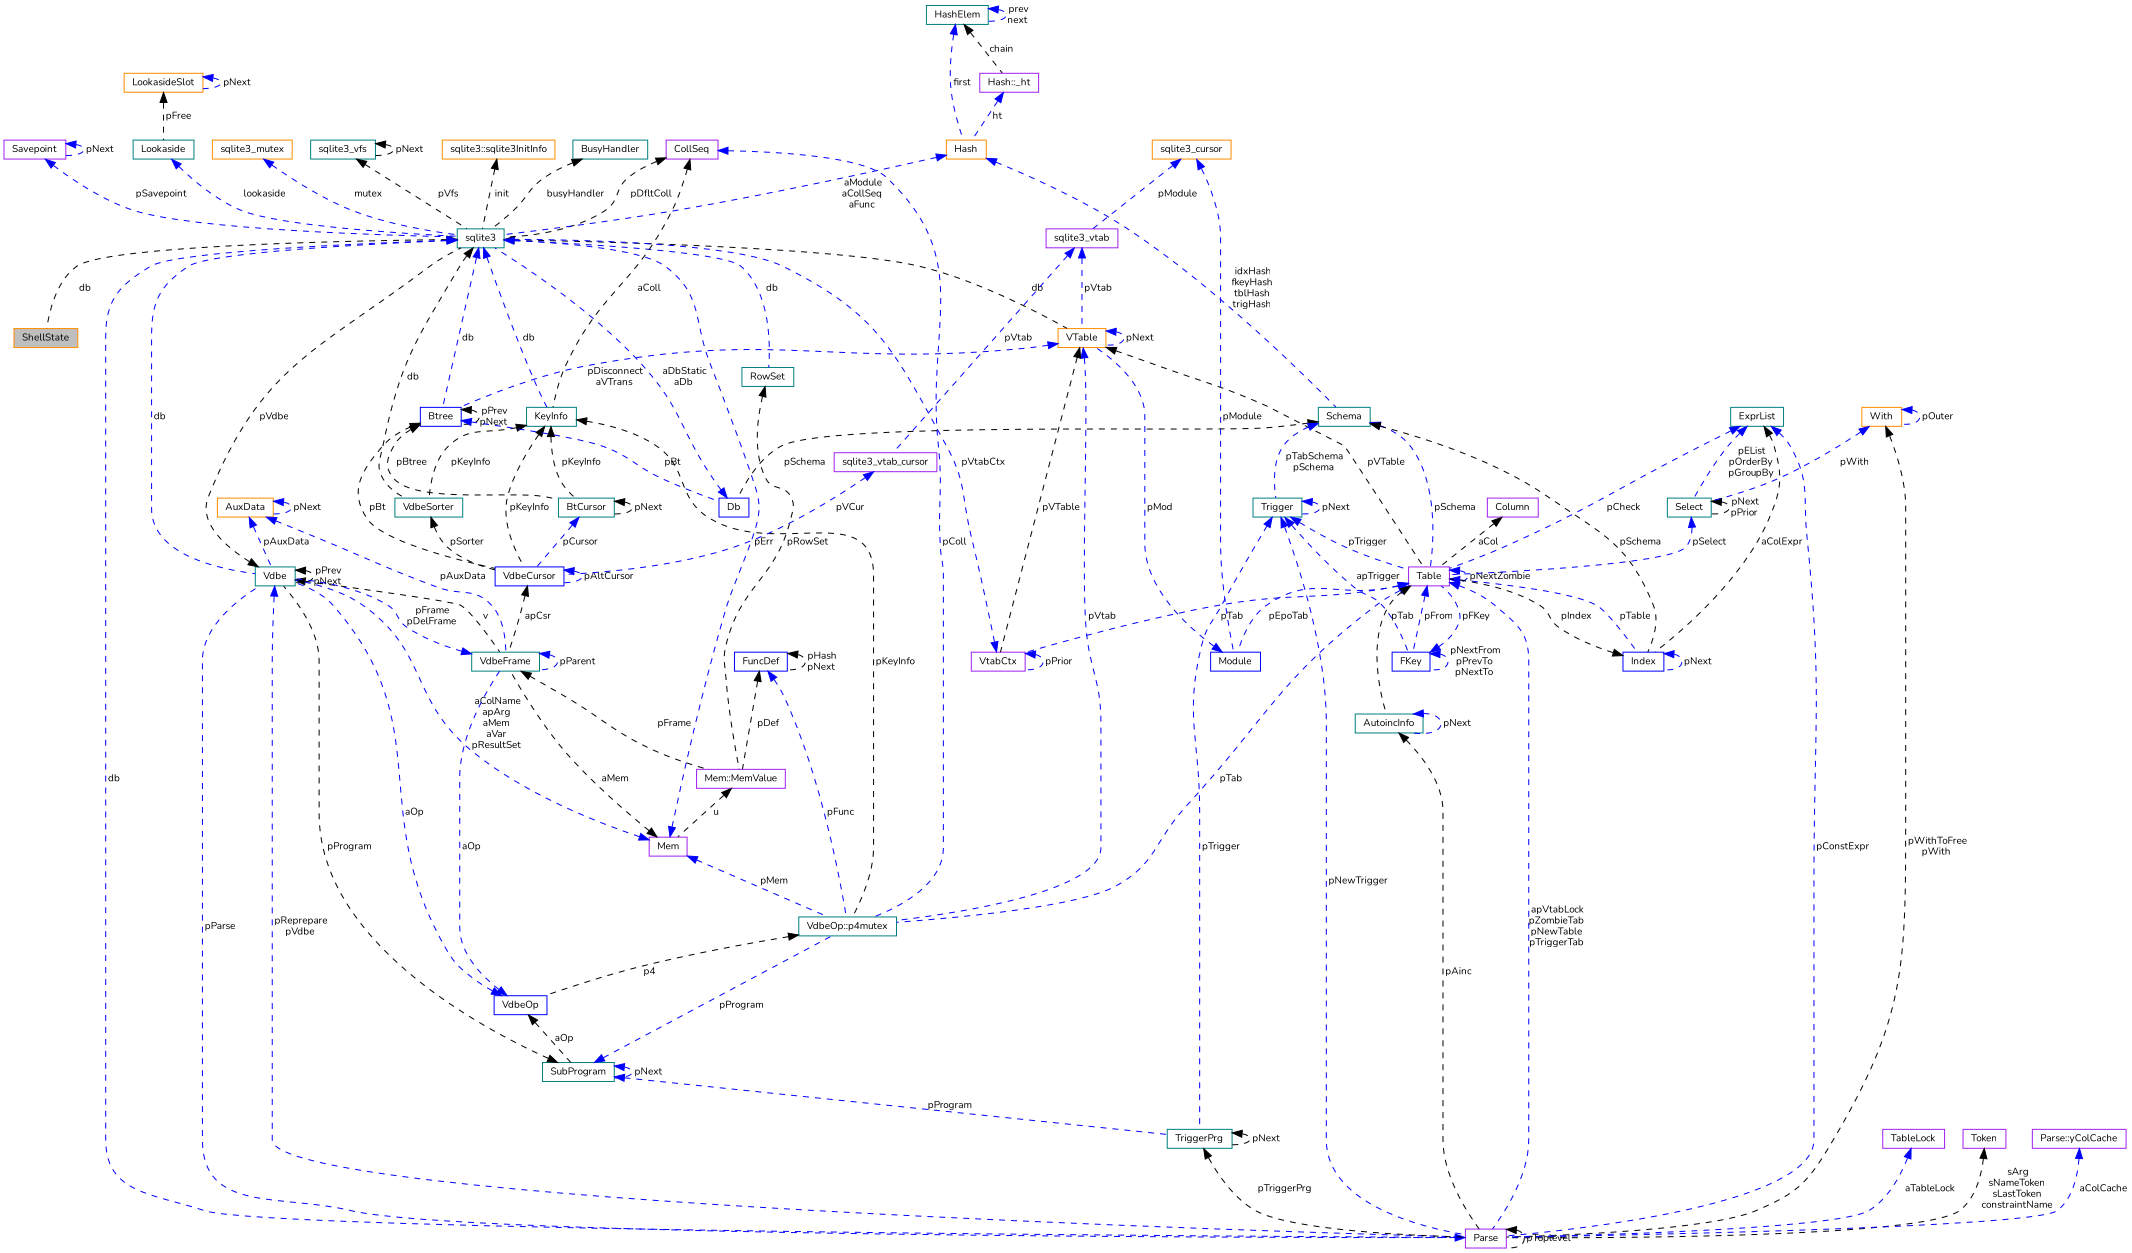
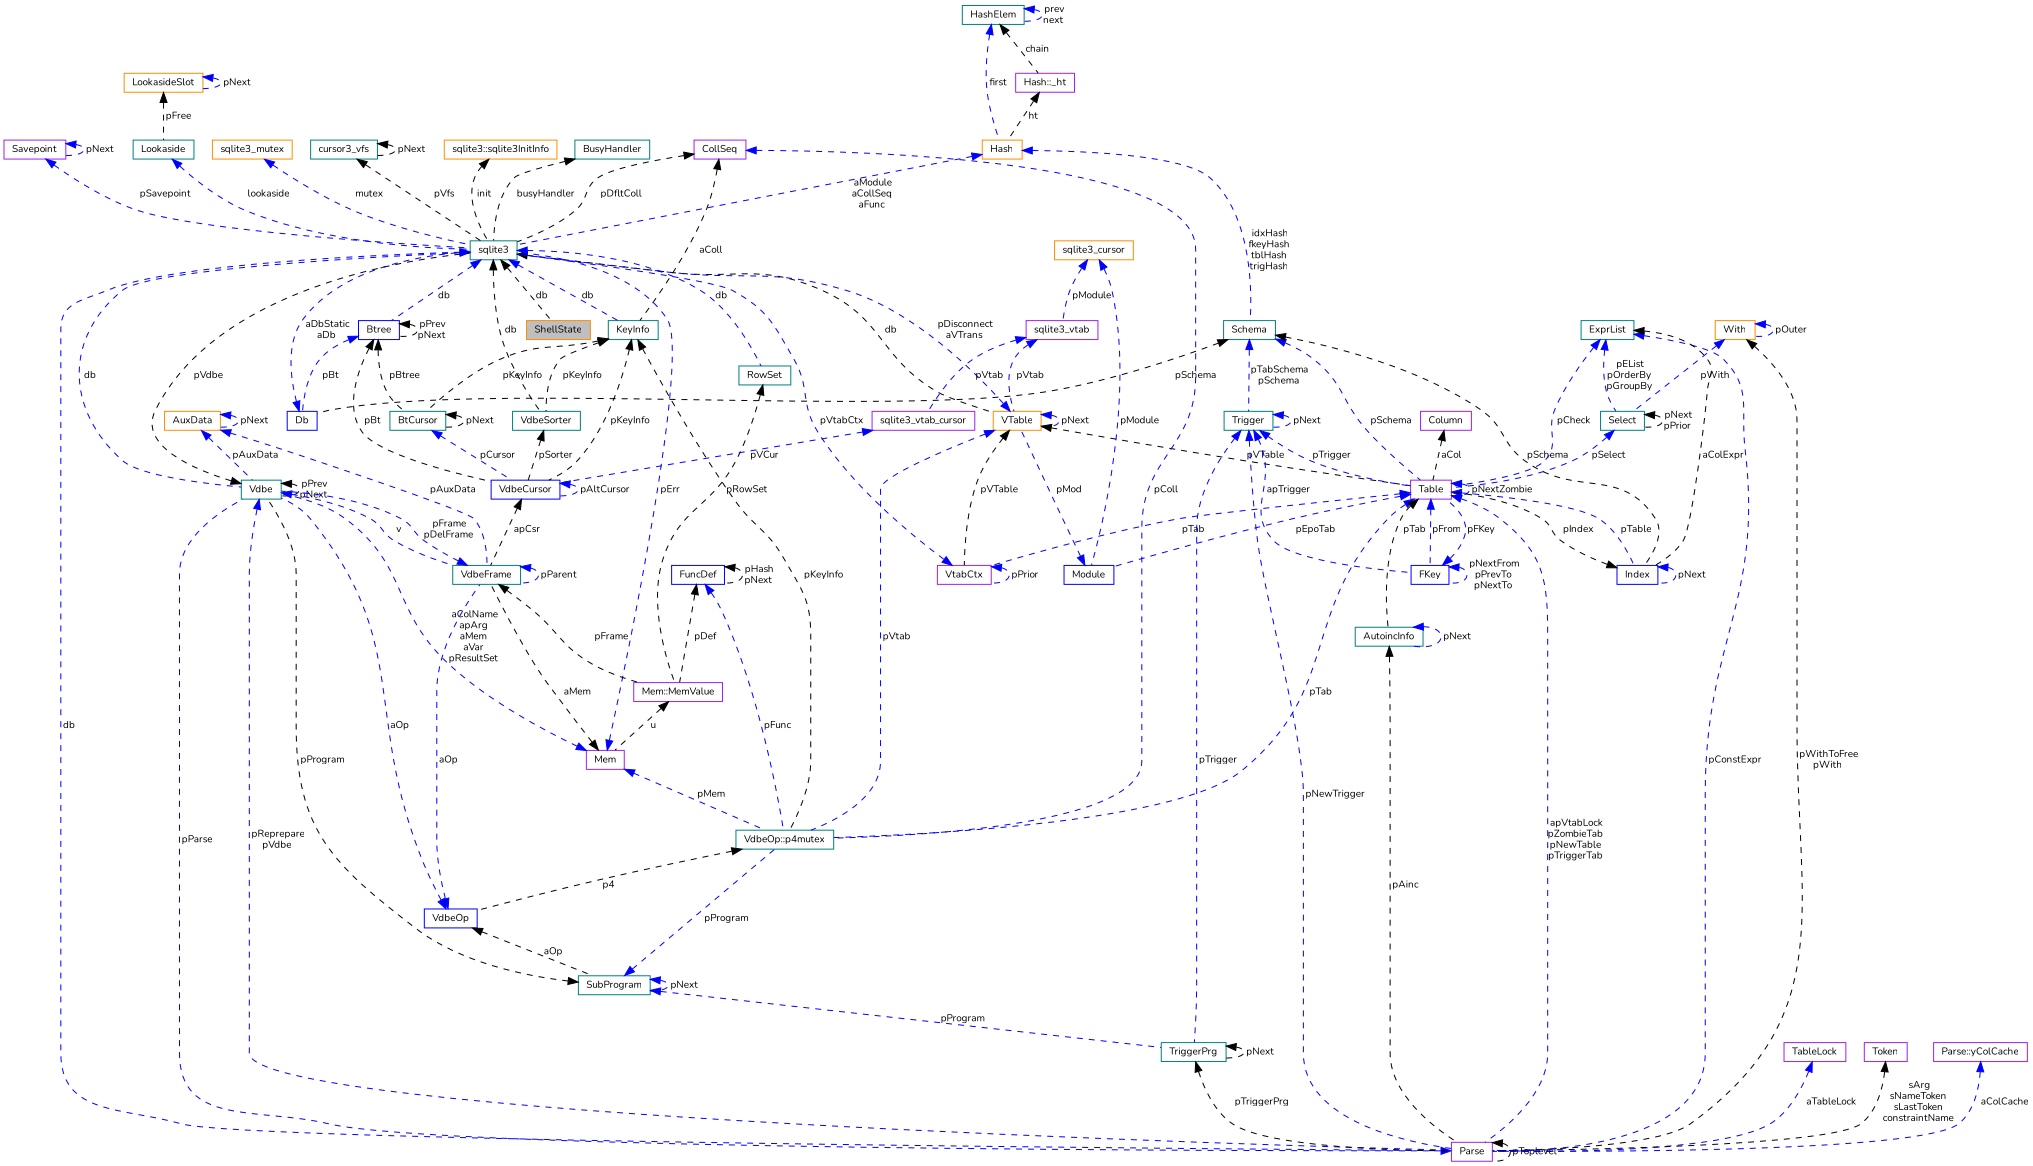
  digraph {
    fontname=Nunito
    node [color=teal fillcolor=white fontname=Nunito fontsize=10 shape=record style=filled]
    edge [color=blue dir=back fontname=Nunito fontsize=10 labelfontname=Helvetica labelfontsize=10 style=dashed]
    n1 [color=darkorange fillcolor=grey75 fontcolor=black height=0.2 label=ShellState width=0.4]
    n2 [height=0.2 label=sqlite3 width=0.4]
    n3 [height=0.2 label=Vdbe width=0.4]
    n4 [color=darkorange height=0.2 label=VTable width=0.4]
    n5 [height=0.2 label=KeyInfo width=0.4]
    n6 [color=blue height=0.2 label=Btree width=0.4]
    n7 [height=0.2 label=VdbeSorter width=0.4]
    n8 [color=purple height=0.2 label=Parse width=0.4]
    n9 [height=0.2 label=RowSet width=0.4]
    n10 [color=purple height=0.2 label=Mem width=0.4]
    n11 [height=0.2 label=VdbeFrame width=0.4]
    n12 [height=0.2 label="VdbeOp::p4mutex" width=0.4]
    n13 [color=purple height=0.2 label=Table width=0.4]
    n14 [color=purple height=0.2 label=VtabCtx width=0.4]
    n15 [color=blue height=0.2 label=VdbeCursor width=0.4]
    n16 [height=0.2 label=BtCursor width=0.4]
    n17 [color=blue height=0.2 label=Db width=0.4]
    n18 [color=purple height=0.2 label="Mem::MemValue" width=0.4]
    n19 [color=blue height=0.2 label=VdbeOp width=0.4]
    n20 [color=darkorange height=0.2 label=AuxData width=0.4]
    n21 [height=0.2 label=SubProgram width=0.4]
    n22 [height=0.2 label=TriggerPrg width=0.4]
    n23 [color=purple height=0.2 label=CollSeq width=0.4]
    n24 [color=blue height=0.2 label=Module width=0.4]
    n25 [color=blue height=0.2 label=FKey width=0.4]
    n26 [color=blue height=0.2 label=Index width=0.4]
    n27 [height=0.2 label=AutoincInfo width=0.4]
    n28 [color=darkorange height=0.2 label=sqlite3_cursor width=0.4]
    n29 [color=purple height=0.2 label=sqlite3_vtab width=0.4]
    n30 [color=purple height=0.2 label=sqlite3_vtab_cursor width=0.4]
    n31 [height=0.2 label=Schema width=0.4]
    n32 [height=0.2 label=Trigger width=0.4]
    n33 [color=darkorange height=0.2 label=Hash width=0.4]
    n34 [color=purple height=0.2 label="Hash::_ht" width=0.4]
    n35 [height=0.2 label=HashElem width=0.4]
    n36 [color=purple height=0.2 label=Column width=0.4]
    n37 [height=0.2 label=Select width=0.4]
    n38 [color=darkorange height=0.2 label=With width=0.4]
    n39 [height=0.2 label=ExprList width=0.4]
    n40 [color=blue height=0.2 label=FuncDef width=0.4]
    n41 [color=purple height=0.2 label=TableLock width=0.4]
    n42 [color=purple height=0.2 label=Token width=0.4]
    n43 [color=purple height=0.2 label="Parse::yColCache" width=0.4]
    n44 [color=purple height=0.2 label=Savepoint width=0.4]
    n45 [height=0.2 label=Lookaside width=0.4]
    n46 [color=darkorange height=0.2 label=LookasideSlot width=0.4]
    n47 [color=darkorange height=0.2 label=sqlite3_mutex width=0.4]
-   n48 [height=0.2 label=sqlite3_vfs width=0.4]
+   n48 [height=0.2 label=cursor3_vfs width=0.4]
    n49 [color=darkorange height=0.2 label="sqlite3::sqlite3InitInfo" width=0.4]
    n50 [height=0.2 label=BusyHandler width=0.4]
    n2 -> n1 [color=black label=" db"]
    n2 -> n3 [label=" db"]
    n2 -> n4 [color=black label=" db"]
    n2 -> n5 [label=" db"]
    n2 -> n6 [label=" db"]
    n2 -> n7 [color=black label=" db"]
    n2 -> n8 [label=" db"]
    n2 -> n9 [label=" db"]
    n3 -> n2 [color=black label=" pVdbe"]
    n3 -> n3 [color=black label=" pPrev\npNext"]
    n3 -> n8 [label=" pReprepare\npVdbe"]
-   n3 -> n11 [color=black label=" v"]
-   n4 -> n6 [label=" pDisconnect\naVTrans"]
+   n3 -> n11 [label=" v"]
+   n4 -> n2 [label=" pDisconnect\naVTrans"]
    n4 -> n4 [label=" pNext"]
    n4 -> n12 [label=" pVtab"]
    n4 -> n13 [color=black label=" pVTable"]
    n4 -> n14 [color=black label=" pVTable"]
    n5 -> n7 [color=black label=" pKeyInfo"]
    n5 -> n12 [color=black label=" pKeyInfo"]
    n5 -> n15 [color=black label=" pKeyInfo"]
    n5 -> n16 [color=black label=" pKeyInfo"]
    n6 -> n6 [color=black label=" pPrev\npNext"]
    n6 -> n15 [color=black label=" pBt"]
    n6 -> n16 [color=black label=" pBtree"]
    n6 -> n17 [label=" pBt"]
    n7 -> n15 [color=black label=" pSorter"]
    n8 -> n3 [label=" pParse"]
    n8 -> n8 [color=black label=" pToplevel"]
    n9 -> n18 [color=black label=" pRowSet"]
    n10 -> n2 [label=" pErr"]
    n10 -> n3 [label=" aColName\napArg\naMem\naVar\npResultSet"]
    n10 -> n11 [color=black label=" aMem"]
    n10 -> n12 [label=" pMem"]
    n11 -> n3 [label=" pFrame\npDelFrame"]
    n11 -> n11 [label=" pParent"]
    n11 -> n18 [color=black label=" pFrame"]
    n12 -> n19 [color=black label=" p4"]
    n13 -> n8 [label=" apVtabLock\npZombieTab\npNewTable\npTriggerTab"]
    n13 -> n12 [label=" pTab"]
    n13 -> n13 [label=" pNextZombie"]
    n13 -> n14 [label=" pTab"]
    n13 -> n24 [label=" pEpoTab"]
    n13 -> n25 [label=" pFrom"]
    n13 -> n26 [label=" pTable"]
    n13 -> n27 [color=black label=" pTab"]
    n14 -> n2 [label=" pVtabCtx"]
    n14 -> n14 [label=" pPrior"]
    n15 -> n11 [color=black label=" apCsr"]
    n15 -> n15 [label=" pAltCursor"]
    n16 -> n15 [label=" pCursor"]
    n16 -> n16 [color=black label=" pNext"]
    n17 -> n2 [label=" aDbStatic\naDb"]
    n18 -> n10 [color=black label=" u"]
    n19 -> n3 [label=" aOp"]
    n19 -> n11 [label=" aOp"]
    n19 -> n21 [color=black label=" aOp"]
    n20 -> n3 [label=" pAuxData"]
    n20 -> n11 [label=" pAuxData"]
    n20 -> n20 [label=" pNext"]
    n21 -> n3 [color=black label=" pProgram"]
    n21 -> n12 [label=" pProgram"]
    n21 -> n21 [label=" pNext"]
    n21 -> n22 [label=" pProgram"]
    n22 -> n8 [color=black label=" pTriggerPrg"]
    n22 -> n22 [color=black label=" pNext"]
    n23 -> n2 [color=black label=" pDfltColl"]
    n23 -> n5 [color=black label=" aColl"]
    n23 -> n12 [label=" pColl"]
    n24 -> n4 [label=" pMod"]
    n25 -> n13 [label=" pFKey"]
    n25 -> n25 [label=" pNextFrom\npPrevTo\npNextTo"]
    n26 -> n13 [color=black label=" pIndex"]
    n26 -> n26 [label=" pNext"]
    n27 -> n8 [color=black label=" pAinc"]
    n27 -> n27 [label=" pNext"]
    n28 -> n24 [label=" pModule"]
    n28 -> n29 [label=" pModule"]
    n29 -> n4 [label=" pVtab"]
    n29 -> n30 [label=" pVtab"]
    n30 -> n15 [label=" pVCur"]
    n31 -> n13 [label=" pSchema"]
    n31 -> n17 [color=black label=" pSchema"]
    n31 -> n26 [color=black label=" pSchema"]
    n31 -> n32 [label=" pTabSchema\npSchema"]
    n32 -> n8 [label=" pNewTrigger"]
    n32 -> n13 [label=" pTrigger"]
    n32 -> n22 [label=" pTrigger"]
    n32 -> n25 [label=" apTrigger"]
    n32 -> n32 [label=" pNext"]
    n33 -> n2 [label=" aModule\naCollSeq\naFunc"]
    n33 -> n31 [label=" idxHash\nfkeyHash\ntblHash\ntrigHash"]
-   n34 -> n33 [label=" ht"]
+   n34 -> n33 [color=black label=" ht"]
    n35 -> n33 [label=" first"]
    n35 -> n34 [color=black label=" chain"]
    n35 -> n35 [label=" prev\nnext"]
    n36 -> n13 [color=black label=" aCol"]
    n37 -> n13 [label=" pSelect"]
    n37 -> n37 [color=black label=" pNext\npPrior"]
    n38 -> n8 [color=black label=" pWithToFree\npWith"]
    n38 -> n37 [label=" pWith"]
    n38 -> n38 [label=" pOuter"]
    n39 -> n8 [label=" pConstExpr"]
    n39 -> n13 [label=" pCheck"]
    n39 -> n26 [color=black label=" aColExpr"]
    n39 -> n37 [label=" pEList\npOrderBy\npGroupBy"]
    n40 -> n12 [label=" pFunc"]
    n40 -> n18 [color=black label=" pDef"]
    n40 -> n40 [color=black label=" pHash\npNext"]
    n41 -> n8 [label=" aTableLock"]
    n42 -> n8 [color=black label=" sArg\nsNameToken\nsLastToken\nconstraintName"]
    n43 -> n8 [label=" aColCache"]
    n44 -> n2 [label=" pSavepoint"]
    n44 -> n44 [label=" pNext"]
    n45 -> n2 [label=" lookaside"]
    n46 -> n45 [color=black label=" pFree"]
    n46 -> n46 [label=" pNext"]
    n47 -> n2 [label=" mutex"]
    n48 -> n2 [color=black label=" pVfs"]
    n48 -> n48 [color=black label=" pNext"]
    n49 -> n2 [color=black label=" init"]
    n50 -> n2 [color=black label=" busyHandler"]
  }
